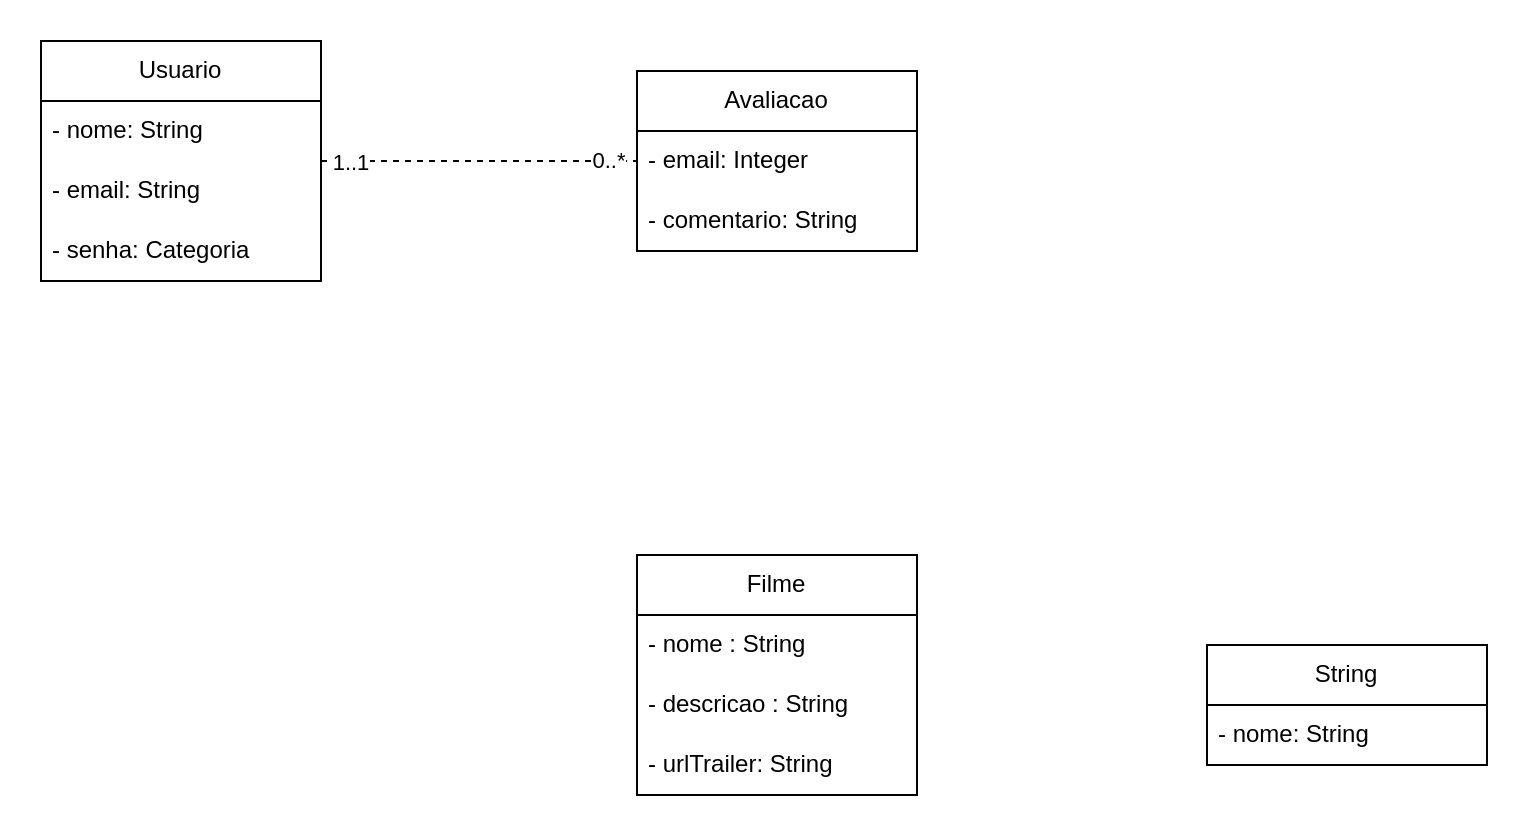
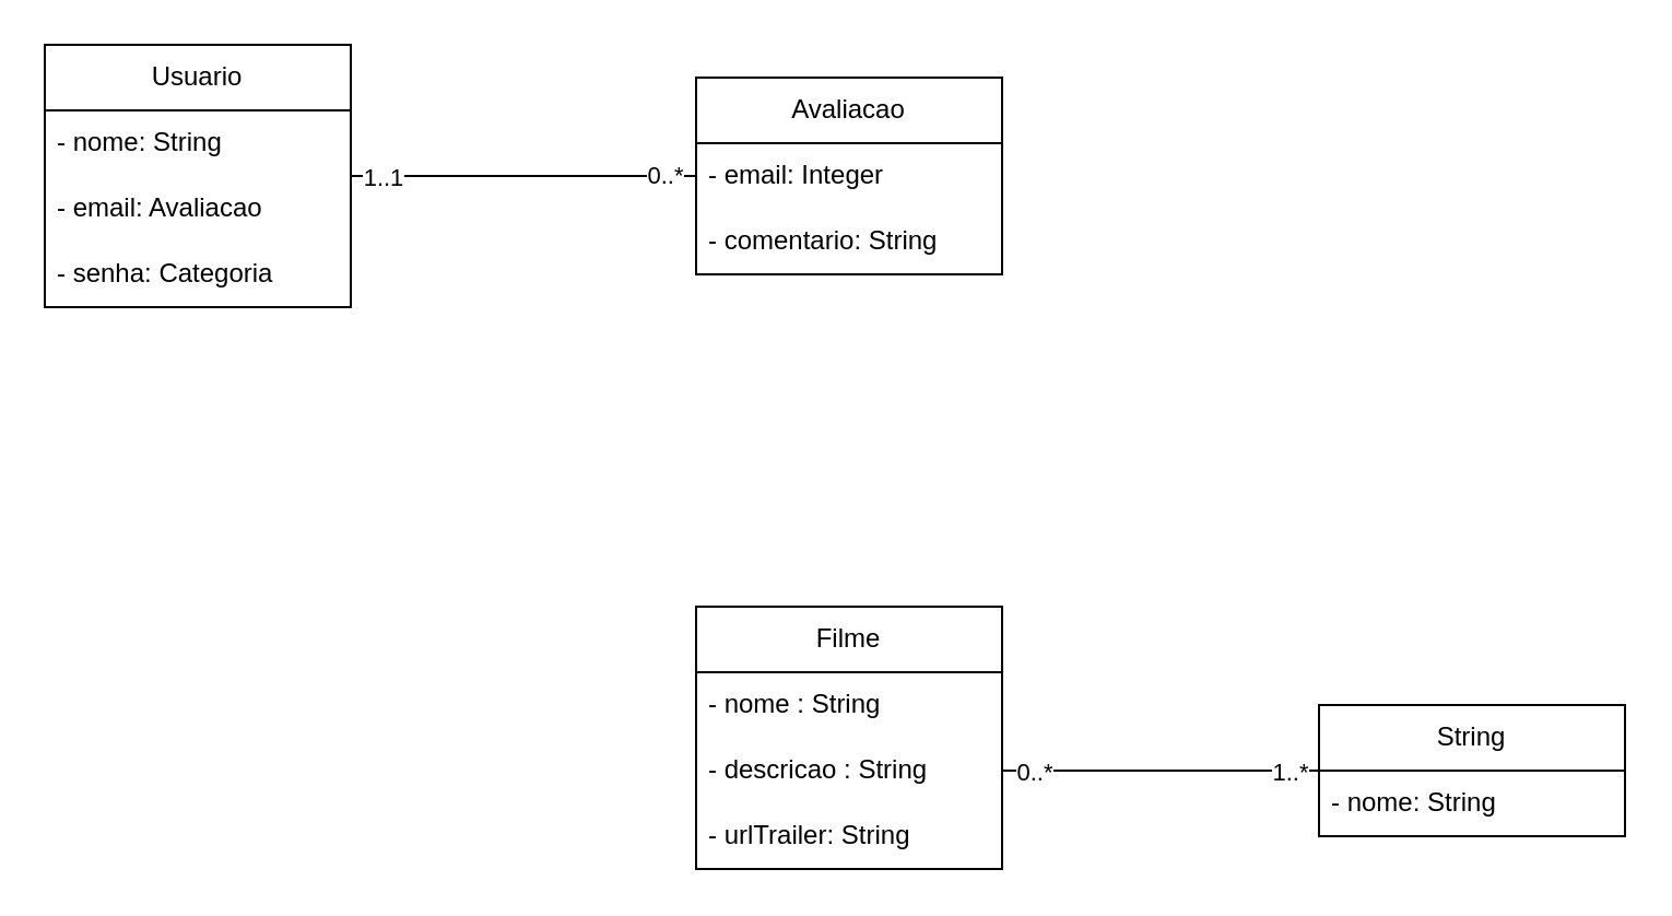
  <mxCell id="0" />
  <mxCell id="1" parent="0" />
  <mxCell id="2" value="Filme" style="swimlane;fontStyle=0;childLayout=stackLayout;horizontal=1;startSize=30;horizontalStack=0;resizeParent=1;resizeParentMax=0;resizeLast=0;collapsible=1;marginBottom=0;whiteSpace=wrap;html=1;" vertex="1" parent="1"><mxGeometry x="318" y="277" width="140" height="120" as="geometry"><mxRectangle x="348" y="297" width="64" height="30" as="alternateBounds" /></mxGeometry></mxCell>
  <mxCell id="3" value="- nome : String" style="text;strokeColor=none;fillColor=none;align=left;verticalAlign=middle;spacingLeft=4;spacingRight=4;overflow=hidden;points=[[0,0.5],[1,0.5]];portConstraint=eastwest;rotatable=0;whiteSpace=wrap;html=1;" vertex="1" parent="2"><mxGeometry y="30" width="140" height="30" as="geometry" /></mxCell>
  <mxCell id="4" value="- descricao : String" style="text;strokeColor=none;fillColor=none;align=left;verticalAlign=middle;spacingLeft=4;spacingRight=4;overflow=hidden;points=[[0,0.5],[1,0.5]];portConstraint=eastwest;rotatable=0;whiteSpace=wrap;html=1;" vertex="1" parent="2"><mxGeometry y="60" width="140" height="30" as="geometry" /></mxCell>
  <mxCell id="5" value="- urlTrailer: String" style="text;strokeColor=none;fillColor=none;align=left;verticalAlign=middle;spacingLeft=4;spacingRight=4;overflow=hidden;points=[[0,0.5],[1,0.5]];portConstraint=eastwest;rotatable=0;whiteSpace=wrap;html=1;" vertex="1" parent="2"><mxGeometry y="90" width="140" height="30" as="geometry" /></mxCell>
  <mxCell id="6" value="String" style="swimlane;fontStyle=0;childLayout=stackLayout;horizontal=1;startSize=30;horizontalStack=0;resizeParent=1;resizeParentMax=0;resizeLast=0;collapsible=1;marginBottom=0;whiteSpace=wrap;html=1;" vertex="1" parent="1"><mxGeometry x="603" y="322" width="140" height="60" as="geometry" /></mxCell>
  <mxCell id="7" value="- nome: String" style="text;strokeColor=none;fillColor=none;align=left;verticalAlign=middle;spacingLeft=4;spacingRight=4;overflow=hidden;points=[[0,0.5],[1,0.5]];portConstraint=eastwest;rotatable=0;whiteSpace=wrap;html=1;" vertex="1" parent="6"><mxGeometry y="30" width="140" height="30" as="geometry" /></mxCell>
  <mxCell id="8" value="Avaliacao" style="swimlane;fontStyle=0;childLayout=stackLayout;horizontal=1;startSize=30;horizontalStack=0;resizeParent=1;resizeParentMax=0;resizeLast=0;collapsible=1;marginBottom=0;whiteSpace=wrap;html=1;" vertex="1" parent="1"><mxGeometry x="318" y="35" width="140" height="90" as="geometry" /></mxCell>
  <mxCell id="9" value="- email: Integer" style="text;strokeColor=none;fillColor=none;align=left;verticalAlign=middle;spacingLeft=4;spacingRight=4;overflow=hidden;points=[[0,0.5],[1,0.5]];portConstraint=eastwest;rotatable=0;whiteSpace=wrap;html=1;" vertex="1" parent="8"><mxGeometry y="30" width="140" height="30" as="geometry" /></mxCell>
  <mxCell id="10" value="- comentario: String" style="text;strokeColor=none;fillColor=none;align=left;verticalAlign=middle;spacingLeft=4;spacingRight=4;overflow=hidden;points=[[0,0.5],[1,0.5]];portConstraint=eastwest;rotatable=0;whiteSpace=wrap;html=1;" vertex="1" parent="8"><mxGeometry y="60" width="140" height="30" as="geometry" /></mxCell>
- <mxCell id="11" style="edgeStyle=orthogonalEdgeStyle;rounded=0;orthogonalLoop=1;jettySize=auto;html=1;endArrow=none;endFill=0;dashed=1;" edge="1" parent="1" source="14" target="8"><mxGeometry relative="1" as="geometry" /></mxCell>
+ <mxCell id="11" style="edgeStyle=orthogonalEdgeStyle;rounded=0;orthogonalLoop=1;jettySize=auto;html=1;endArrow=none;endFill=0;" edge="1" parent="1" source="14" target="8"><mxGeometry relative="1" as="geometry" /></mxCell>
  <mxCell id="12" value="1..1" style="edgeLabel;html=1;align=center;verticalAlign=middle;resizable=0;points=[];" connectable="0" vertex="1" parent="11"><mxGeometry x="-0.822" relative="1" as="geometry"><mxPoint as="offset" /></mxGeometry></mxCell>
  <mxCell id="13" value="0..*" style="edgeLabel;html=1;align=center;verticalAlign=middle;resizable=0;points=[];" connectable="0" vertex="1" parent="11"><mxGeometry x="0.899" y="1" relative="1" as="geometry"><mxPoint x="-7" as="offset" /></mxGeometry></mxCell>
  <mxCell id="14" value="Usuario" style="swimlane;fontStyle=0;childLayout=stackLayout;horizontal=1;startSize=30;horizontalStack=0;resizeParent=1;resizeParentMax=0;resizeLast=0;collapsible=1;marginBottom=0;whiteSpace=wrap;html=1;" vertex="1" parent="1"><mxGeometry x="20" y="20" width="140" height="120" as="geometry" /></mxCell>
  <mxCell id="15" value="- nome: String" style="text;strokeColor=none;fillColor=none;align=left;verticalAlign=middle;spacingLeft=4;spacingRight=4;overflow=hidden;points=[[0,0.5],[1,0.5]];portConstraint=eastwest;rotatable=0;whiteSpace=wrap;html=1;" vertex="1" parent="14"><mxGeometry y="30" width="140" height="30" as="geometry" /></mxCell>
- <mxCell id="16" value="- email: String" style="text;strokeColor=none;fillColor=none;align=left;verticalAlign=middle;spacingLeft=4;spacingRight=4;overflow=hidden;points=[[0,0.5],[1,0.5]];portConstraint=eastwest;rotatable=0;whiteSpace=wrap;html=1;" vertex="1" parent="14"><mxGeometry y="60" width="140" height="30" as="geometry" /></mxCell>
+ <mxCell id="16" value="- email: Avaliacao" style="text;strokeColor=none;fillColor=none;align=left;verticalAlign=middle;spacingLeft=4;spacingRight=4;overflow=hidden;points=[[0,0.5],[1,0.5]];portConstraint=eastwest;rotatable=0;whiteSpace=wrap;html=1;" vertex="1" parent="14"><mxGeometry y="60" width="140" height="30" as="geometry" /></mxCell>
  <mxCell id="17" value="- senha: Categoria" style="text;strokeColor=none;fillColor=none;align=left;verticalAlign=middle;spacingLeft=4;spacingRight=4;overflow=hidden;points=[[0,0.5],[1,0.5]];portConstraint=eastwest;rotatable=0;whiteSpace=wrap;html=1;" vertex="1" parent="14"><mxGeometry y="90" width="140" height="30" as="geometry" /></mxCell>
+ <mxCell id="18" style="edgeStyle=orthogonalEdgeStyle;rounded=0;orthogonalLoop=1;jettySize=auto;html=1;endArrow=none;endFill=0;" edge="1" parent="1" source="4" target="6"><mxGeometry relative="1" as="geometry" /></mxCell>
+ <mxCell id="19" value="1..*" style="edgeLabel;html=1;align=center;verticalAlign=middle;resizable=0;points=[];" vertex="1" connectable="0" parent="18"><mxGeometry x="0.752" y="-3" relative="1" as="geometry"><mxPoint x="4" y="-3" as="offset" /></mxGeometry></mxCell>
+ <mxCell id="20" value="0..*" style="edgeLabel;html=1;align=center;verticalAlign=middle;resizable=0;points=[];" connectable="0" vertex="1" parent="18"><mxGeometry x="-0.821" y="-3" relative="1" as="geometry"><mxPoint x="1" y="-3" as="offset" /></mxGeometry></mxCell>
